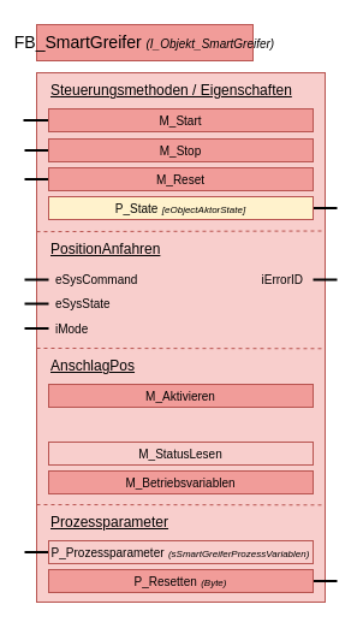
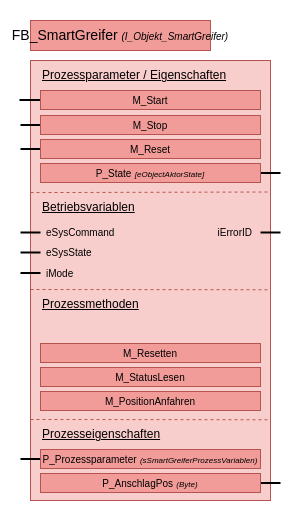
  <mxCell id="0" />
  <mxCell id="1" parent="0" />
  <mxCell id="2" value="FB_SmartGreifer&amp;nbsp;&lt;i&gt;&lt;font style=&quot;font-size: 10px;&quot;&gt;(I_Objekt_SmartGreifer)&lt;/font&gt;&lt;/i&gt;" style="rounded=0;whiteSpace=wrap;html=1;fillColor=#F19C99;strokeColor=#b85450;fontSize=14;" parent="1" vertex="1"><mxGeometry x="30" y="20" width="180" height="30" as="geometry" /></mxCell>
  <mxCell id="3" value="" style="rounded=0;whiteSpace=wrap;html=1;fillColor=#f8cecc;strokeColor=#b85450;" parent="1" vertex="1"><mxGeometry x="30" y="60" width="240" height="440" as="geometry" /></mxCell>
- <mxCell id="4" value="Steuerungsmethoden / Eigenschaften" style="text;html=1;align=left;verticalAlign=middle;whiteSpace=wrap;rounded=0;fontStyle=4" parent="1" vertex="1"><mxGeometry x="40" y="60" width="220" height="30" as="geometry" /></mxCell>
+ <mxCell id="4" value="Prozessparameter / Eigenschaften" style="text;html=1;align=left;verticalAlign=middle;whiteSpace=wrap;rounded=0;fontStyle=4" parent="1" vertex="1"><mxGeometry x="40" y="60" width="220" height="30" as="geometry" /></mxCell>
  <mxCell id="5" value="" style="rounded=0;whiteSpace=wrap;html=1;fillColor=none;strokeColor=none;" parent="1" vertex="1"><mxGeometry x="40" y="90" width="220" height="20" as="geometry" /></mxCell>
  <mxCell id="6" value="" style="rounded=0;whiteSpace=wrap;html=1;fillColor=none;strokeColor=none;" parent="1" vertex="1"><mxGeometry x="40" y="110" width="220" height="20" as="geometry" /></mxCell>
  <mxCell id="7" value="" style="rounded=0;whiteSpace=wrap;html=1;fillColor=none;strokeColor=none;" parent="1" vertex="1"><mxGeometry x="40" y="130" width="220" height="20" as="geometry" /></mxCell>
  <mxCell id="8" value="" style="rounded=0;whiteSpace=wrap;html=1;fillColor=none;strokeColor=none;" parent="1" vertex="1"><mxGeometry x="40" y="150" width="220" height="20" as="geometry" /></mxCell>
  <mxCell id="9" value="" style="rounded=0;whiteSpace=wrap;html=1;fillColor=none;strokeColor=none;" parent="1" vertex="1"><mxGeometry x="40" y="170" width="220" height="20" as="geometry" /></mxCell>
- <mxCell id="10" value="PositionAnfahren" style="text;html=1;align=left;verticalAlign=middle;whiteSpace=wrap;rounded=0;fontStyle=4" parent="1" vertex="1"><mxGeometry x="40" y="192" width="120" height="30" as="geometry" /></mxCell>
+ <mxCell id="10" value="Betriebsvariablen" style="text;html=1;align=left;verticalAlign=middle;whiteSpace=wrap;rounded=0;fontStyle=4" parent="1" vertex="1"><mxGeometry x="40" y="192" width="120" height="30" as="geometry" /></mxCell>
  <mxCell id="11" value="" style="rounded=0;whiteSpace=wrap;html=1;fillColor=none;strokeColor=none;" parent="1" vertex="1"><mxGeometry x="40" y="222" width="220" height="20" as="geometry" /></mxCell>
  <mxCell id="12" value="" style="endArrow=none;html=1;rounded=0;strokeWidth=2;" parent="1" source="11" edge="1"><mxGeometry width="50" height="50" relative="1" as="geometry"><mxPoint x="80" y="292" as="sourcePoint" /><mxPoint x="20" y="232" as="targetPoint" /></mxGeometry></mxCell>
  <mxCell id="13" value="eSysCommand" style="text;html=1;align=left;verticalAlign=middle;whiteSpace=wrap;rounded=0;fontStyle=0;fontSize=10;" parent="1" vertex="1"><mxGeometry x="44" y="227" width="76" height="10" as="geometry" /></mxCell>
  <mxCell id="14" value="" style="endArrow=none;html=1;rounded=0;strokeWidth=2;" parent="1" edge="1"><mxGeometry width="50" height="50" relative="1" as="geometry"><mxPoint x="40" y="252" as="sourcePoint" /><mxPoint x="20" y="252" as="targetPoint" /></mxGeometry></mxCell>
  <mxCell id="15" value="eSysState" style="text;html=1;align=left;verticalAlign=middle;whiteSpace=wrap;rounded=0;fontStyle=0;fontSize=10;" parent="1" vertex="1"><mxGeometry x="44" y="247" width="76" height="10" as="geometry" /></mxCell>
- <mxCell id="16" value="&lt;u&gt;AnschlagPos&lt;/u&gt;" style="text;html=1;align=left;verticalAlign=middle;whiteSpace=wrap;rounded=0;fontStyle=0" parent="1" vertex="1"><mxGeometry x="40" y="289" width="200" height="30" as="geometry" /></mxCell>
+ <mxCell id="16" value="&lt;u&gt;Prozessmethoden&lt;/u&gt;" style="text;html=1;align=left;verticalAlign=middle;whiteSpace=wrap;rounded=0;fontStyle=0" parent="1" vertex="1"><mxGeometry x="40" y="289" width="200" height="30" as="geometry" /></mxCell>
  <mxCell id="17" value="" style="endArrow=none;html=1;rounded=0;fillColor=#f8cecc;strokeColor=#b85450;entryX=1;entryY=0.464;entryDx=0;entryDy=0;entryPerimeter=0;exitX=0;exitY=0.466;exitDx=0;exitDy=0;exitPerimeter=0;strokeWidth=1;dashed=1;" parent="1" edge="1"><mxGeometry width="50" height="50" relative="1" as="geometry"><mxPoint x="30" y="192.08" as="sourcePoint" /><mxPoint x="270" y="191.5" as="targetPoint" /></mxGeometry></mxCell>
  <mxCell id="18" value="" style="endArrow=none;html=1;rounded=0;fillColor=#f8cecc;strokeColor=#b85450;exitX=0;exitY=0.792;exitDx=0;exitDy=0;exitPerimeter=0;strokeWidth=1;dashed=1;entryX=1;entryY=0.793;entryDx=0;entryDy=0;entryPerimeter=0;" parent="1" edge="1"><mxGeometry width="50" height="50" relative="1" as="geometry"><mxPoint x="30" y="289" as="sourcePoint" /><mxPoint x="270" y="289.29" as="targetPoint" /></mxGeometry></mxCell>
  <mxCell id="19" style="edgeStyle=orthogonalEdgeStyle;rounded=0;orthogonalLoop=1;jettySize=auto;html=1;endArrow=none;endFill=0;strokeWidth=2;" parent="1" edge="1"><mxGeometry relative="1" as="geometry"><mxPoint x="280" y="232" as="targetPoint" /><mxPoint x="260" y="232" as="sourcePoint" /></mxGeometry></mxCell>
  <mxCell id="20" value="iErrorID" style="text;html=1;align=right;verticalAlign=middle;whiteSpace=wrap;rounded=0;fontStyle=0;fontSize=10;" parent="1" vertex="1"><mxGeometry x="179" y="227" width="75" height="10" as="geometry" /></mxCell>
  <mxCell id="21" value="" style="endArrow=none;html=1;rounded=0;strokeWidth=2;" parent="1" edge="1"><mxGeometry width="50" height="50" relative="1" as="geometry"><mxPoint x="40" y="272.5" as="sourcePoint" /><mxPoint x="20" y="272.5" as="targetPoint" /></mxGeometry></mxCell>
  <mxCell id="22" value="iMode&amp;nbsp;" style="text;html=1;align=left;verticalAlign=middle;whiteSpace=wrap;rounded=0;fontStyle=0;fontSize=10;" parent="1" vertex="1"><mxGeometry x="44" y="267.5" width="76" height="10" as="geometry" /></mxCell>
  <mxCell id="23" style="edgeStyle=orthogonalEdgeStyle;rounded=0;orthogonalLoop=1;jettySize=auto;html=1;endArrow=none;endFill=0;strokeWidth=2;" parent="1" source="24" edge="1"><mxGeometry relative="1" as="geometry"><mxPoint x="20" y="100" as="targetPoint" /></mxGeometry></mxCell>
  <mxCell id="24" value="&lt;font style=&quot;font-size: 10px;&quot;&gt;M_Start&lt;/font&gt;&lt;span style=&quot;color: rgba(0, 0, 0, 0); font-family: monospace; text-align: start; text-wrap-mode: nowrap; font-size: 0px;&quot;&gt;%3CmxGraphModel%3E%3Croot%3E%3CmxCell%20id%3D%220%22%2F%3E%3CmxCell%20id%3D%221%22%20parent%3D%220%22%2F%3E%3CmxCell%20id%3D%222%22%20value%3D%22Objekt%22%20style%3D%22rounded%3D0%3BwhiteSpace%3Dwrap%3Bhtml%3D1%3BfillColor%3D%23F19C99%3BstrokeColor%3D%23b85450%3BfontSize%3D14%3B%22%20vertex%3D%221%22%20parent%3D%221%22%3E%3CmxGeometry%20x%3D%22280%22%20y%3D%22280%22%20width%3D%22240%22%20height%3D%2240%22%20as%3D%22geometry%22%2F%3E%3C%2FmxCell%3E%3C%2Froot%3E%3C%2FmxGraphModel%3E&lt;/span&gt;" style="rounded=0;whiteSpace=wrap;html=1;fillColor=#F19C99;strokeColor=#b85450;fontSize=12;" parent="1" vertex="1"><mxGeometry x="40" y="90" width="220" height="19" as="geometry" /></mxCell>
  <mxCell id="25" style="edgeStyle=orthogonalEdgeStyle;rounded=0;orthogonalLoop=1;jettySize=auto;html=1;strokeWidth=2;endArrow=none;endFill=0;" parent="1" source="26" edge="1"><mxGeometry relative="1" as="geometry"><mxPoint x="20" y="124.5" as="targetPoint" /></mxGeometry></mxCell>
  <mxCell id="26" value="&lt;font style=&quot;font-size: 10px;&quot;&gt;M_Stop&lt;/font&gt;&lt;span style=&quot;color: rgba(0, 0, 0, 0); font-family: monospace; font-size: 0px; text-align: start; text-wrap-mode: nowrap;&quot;&gt;%3CmxGraphModel%3E%3Croot%3E%3CmxCell%20id%3D%220%22%2F%3E%3CmxCell%20id%3D%221%22%20parent%3D%220%22%2F%3E%3CmxCell%20id%3D%222%22%20value%3D%22Objekt%22%20style%3D%22rounded%3D0%3BwhiteSpace%3Dwrap%3Bhtml%3D1%3BfillColor%3D%23F19C99%3BstrokeColor%3D%23b85450%3BfontSize%3D14%3B%22%20vertex%3D%221%22%20parent%3D%221%22%3E%3CmxGeometry%20x%3D%22280%22%20y%3D%22280%22%20width%3D%22240%22%20height%3D%2240%22%20as%3D%22geometry%22%2F%3E%3C%2FmxCell%3E%3C%2Froot%3E%3C%2FmxGraphMod&lt;/span&gt;" style="rounded=0;whiteSpace=wrap;html=1;fillColor=#F19C99;strokeColor=#b85450;fontSize=12;" parent="1" vertex="1"><mxGeometry x="40" y="115" width="220" height="19" as="geometry" /></mxCell>
  <mxCell id="27" style="edgeStyle=orthogonalEdgeStyle;rounded=0;orthogonalLoop=1;jettySize=auto;html=1;endArrow=none;endFill=0;strokeWidth=2;" parent="1" source="28" edge="1"><mxGeometry relative="1" as="geometry"><mxPoint x="20" y="148.5" as="targetPoint" /></mxGeometry></mxCell>
  <mxCell id="28" value="&lt;font style=&quot;font-size: 10px;&quot;&gt;M_Reset&lt;/font&gt;&lt;span style=&quot;color: rgba(0, 0, 0, 0); font-family: monospace; font-size: 0px; text-align: start; text-wrap-mode: nowrap;&quot;&gt;%3CmxGraphModel%3E%3Croot%3E%3CmxCell%20id%3D%220%22%2F%3E%3CmxCell%20id%3D%221%22%20parent%3D%220%22%2F%3E%3CmxCell%20id%3D%222%22%20value%3D%22Objekt%22%20style%3D%22rounded%3D0%3BwhiteSpace%3Dwrap%3Bhtml%3D1%3BfillColor%3D%23F19C99%3BstrokeColor%3D%23b85450%3BfontSize%3D14%3B%22%20vertex%3D%221%22%20parent%3D%221%22%3E%3CmxGeometry%20x%3D%22280%22%20y%3D%22280%22%20width%3D%22240%22%20height%3D%2240%22%20as%3D%22geometry%22%2F%3E%3C%2FmxCell%3E%3C%2Froot%3E%3C%2FmxGraphMod&lt;/span&gt;" style="rounded=0;whiteSpace=wrap;html=1;fillColor=#F19C99;strokeColor=#b85450;fontSize=12;" parent="1" vertex="1"><mxGeometry x="40" y="139" width="220" height="19" as="geometry" /></mxCell>
  <mxCell id="29" style="edgeStyle=orthogonalEdgeStyle;rounded=0;orthogonalLoop=1;jettySize=auto;html=1;strokeWidth=2;endArrow=none;endFill=0;" parent="1" source="30" edge="1"><mxGeometry relative="1" as="geometry"><mxPoint x="280" y="172.5" as="targetPoint" /></mxGeometry></mxCell>
- <mxCell id="30" value="&lt;font style=&quot;font-size: 10px;&quot;&gt;P_State&lt;/font&gt; &lt;font style=&quot;font-size: 8px;&quot;&gt;&lt;i&gt;[eObjectAktorState]&lt;/i&gt;&lt;/font&gt;" style="rounded=0;whiteSpace=wrap;html=1;fillColor=#fff2cc;strokeColor=#b85450;fontSize=12;" parent="1" vertex="1"><mxGeometry x="40" y="163" width="220" height="19" as="geometry" /></mxCell>
- <mxCell id="31" value="&lt;font style=&quot;font-size: 10px;&quot;&gt;M_Aktivieren&lt;/font&gt;" style="rounded=0;whiteSpace=wrap;html=1;fillColor=#F19C99;strokeColor=#b85450;fontSize=12;" parent="1" vertex="1"><mxGeometry x="40" y="319" width="220" height="19" as="geometry" /></mxCell>
+ <mxCell id="30" value="&lt;font style=&quot;font-size: 10px;&quot;&gt;P_State&lt;/font&gt; &lt;font style=&quot;font-size: 8px;&quot;&gt;&lt;i&gt;[eObjectAktorState]&lt;/i&gt;&lt;/font&gt;" style="rounded=0;whiteSpace=wrap;html=1;fillColor=#F19C99;strokeColor=#b85450;fontSize=12;" parent="1" vertex="1"><mxGeometry x="40" y="163" width="220" height="19" as="geometry" /></mxCell>
  <mxCell id="32" value="" style="endArrow=none;html=1;rounded=0;fillColor=#f8cecc;strokeColor=#b85450;exitX=0;exitY=0.792;exitDx=0;exitDy=0;exitPerimeter=0;strokeWidth=1;dashed=1;entryX=1;entryY=0.793;entryDx=0;entryDy=0;entryPerimeter=0;" parent="1" edge="1"><mxGeometry width="50" height="50" relative="1" as="geometry"><mxPoint x="30" y="419" as="sourcePoint" /><mxPoint x="270" y="419.29" as="targetPoint" /></mxGeometry></mxCell>
- <mxCell id="33" value="Prozessparameter" style="text;html=1;align=left;verticalAlign=middle;whiteSpace=wrap;rounded=0;fontStyle=4" parent="1" vertex="1"><mxGeometry x="40" y="419" width="120" height="30" as="geometry" /></mxCell>
+ <mxCell id="33" value="Prozesseigenschaften" style="text;html=1;align=left;verticalAlign=middle;whiteSpace=wrap;rounded=0;fontStyle=4" parent="1" vertex="1"><mxGeometry x="40" y="419" width="120" height="30" as="geometry" /></mxCell>
  <mxCell id="34" style="edgeStyle=orthogonalEdgeStyle;rounded=0;orthogonalLoop=1;jettySize=auto;html=1;strokeWidth=2;endArrow=none;endFill=0;" parent="1" source="35" edge="1"><mxGeometry relative="1" as="geometry"><mxPoint x="20" y="458.5" as="targetPoint" /></mxGeometry></mxCell>
- <mxCell id="35" value="&lt;font style=&quot;font-size: 10px;&quot;&gt;P_Prozessparameter&lt;/font&gt; &lt;font style=&quot;font-size: 8px;&quot;&gt;&lt;i&gt;(sSmartGreiferProzessVariablen)&lt;/i&gt;&lt;/font&gt;" style="rounded=0;whiteSpace=wrap;html=1;fillColor=#f8cecc;strokeColor=#b85450;fontSize=12;" parent="1" vertex="1"><mxGeometry x="40" y="449" width="220" height="19" as="geometry" /></mxCell>
- <mxCell id="37" value="&lt;font style=&quot;font-size: 10px;&quot;&gt;M_StatusLesen&lt;/font&gt;" style="rounded=0;whiteSpace=wrap;html=1;fillColor=#f8cecc;strokeColor=#b85450;fontSize=12;" parent="1" vertex="1"><mxGeometry x="40" y="367" width="220" height="19" as="geometry" /></mxCell>
- <mxCell id="38" value="&lt;font style=&quot;font-size: 10px;&quot;&gt;M_Betriebsvariablen&lt;/font&gt;" style="rounded=0;whiteSpace=wrap;html=1;fillColor=#F19C99;strokeColor=#b85450;fontSize=12;" parent="1" vertex="1"><mxGeometry x="40" y="391" width="220" height="19" as="geometry" /></mxCell>
+ <mxCell id="35" value="&lt;font style=&quot;font-size: 10px;&quot;&gt;P_Prozessparameter&lt;/font&gt; &lt;font style=&quot;font-size: 8px;&quot;&gt;&lt;i&gt;(sSmartGreiferProzessVariablen)&lt;/i&gt;&lt;/font&gt;" style="rounded=0;whiteSpace=wrap;html=1;fillColor=#F19C99;strokeColor=#b85450;fontSize=12;" parent="1" vertex="1"><mxGeometry x="40" y="449" width="220" height="19" as="geometry" /></mxCell>
+ <mxCell id="36" value="&lt;font style=&quot;font-size: 10px;&quot;&gt;M_Resetten&lt;/font&gt;" style="rounded=0;whiteSpace=wrap;html=1;fillColor=#F19C99;strokeColor=#b85450;fontSize=12;" parent="1" vertex="1"><mxGeometry x="40" y="343" width="220" height="19" as="geometry" /></mxCell>
+ <mxCell id="37" value="&lt;font style=&quot;font-size: 10px;&quot;&gt;M_StatusLesen&lt;/font&gt;" style="rounded=0;whiteSpace=wrap;html=1;fillColor=#F19C99;strokeColor=#b85450;fontSize=12;" parent="1" vertex="1"><mxGeometry x="40" y="367" width="220" height="19" as="geometry" /></mxCell>
+ <mxCell id="38" value="&lt;font style=&quot;font-size: 10px;&quot;&gt;M_PositionAnfahren&lt;/font&gt;" style="rounded=0;whiteSpace=wrap;html=1;fillColor=#F19C99;strokeColor=#b85450;fontSize=12;" parent="1" vertex="1"><mxGeometry x="40" y="391" width="220" height="19" as="geometry" /></mxCell>
  <mxCell id="39" style="edgeStyle=orthogonalEdgeStyle;rounded=0;orthogonalLoop=1;jettySize=auto;html=1;strokeWidth=2;endArrow=none;endFill=0;" parent="1" source="40" edge="1"><mxGeometry relative="1" as="geometry"><mxPoint x="280" y="482.5" as="targetPoint" /></mxGeometry></mxCell>
- <mxCell id="40" value="&lt;font style=&quot;font-size: 10px;&quot;&gt;P_Resetten&lt;/font&gt;&amp;nbsp;&lt;font style=&quot;font-size: 8px;&quot;&gt;&lt;i&gt;(Byte)&lt;/i&gt;&lt;/font&gt;" style="rounded=0;whiteSpace=wrap;html=1;fillColor=#F19C99;strokeColor=#b85450;fontSize=12;" parent="1" vertex="1"><mxGeometry x="40" y="473" width="220" height="19" as="geometry" /></mxCell>
+ <mxCell id="40" value="&lt;font style=&quot;font-size: 10px;&quot;&gt;P_AnschlagPos&lt;/font&gt;&amp;nbsp;&lt;font style=&quot;font-size: 8px;&quot;&gt;&lt;i&gt;(Byte)&lt;/i&gt;&lt;/font&gt;" style="rounded=0;whiteSpace=wrap;html=1;fillColor=#F19C99;strokeColor=#b85450;fontSize=12;" parent="1" vertex="1"><mxGeometry x="40" y="473" width="220" height="19" as="geometry" /></mxCell>
